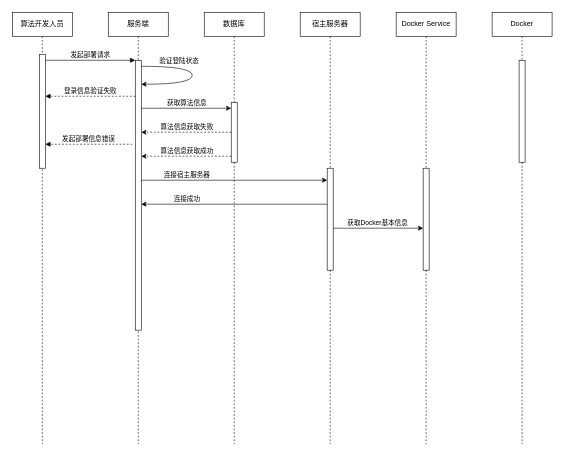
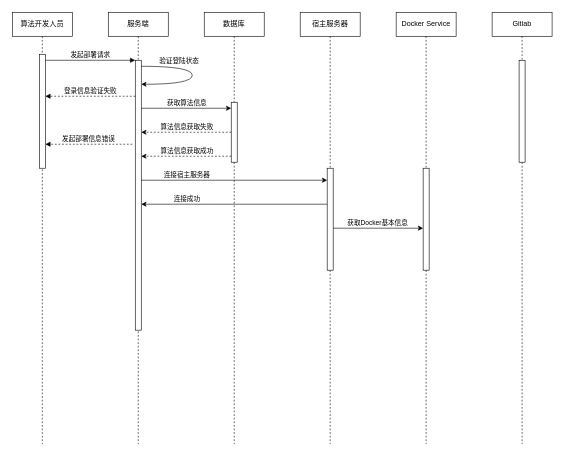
  <mxCell id="0" />
  <mxCell id="1" parent="0" />
  <mxCell id="2" value="算法开发人员" style="shape=umlLifeline;perimeter=lifelinePerimeter;whiteSpace=wrap;html=1;container=0;dropTarget=0;collapsible=0;recursiveResize=0;outlineConnect=0;portConstraint=eastwest;newEdgeStyle={&quot;edgeStyle&quot;:&quot;elbowEdgeStyle&quot;,&quot;elbow&quot;:&quot;vertical&quot;,&quot;curved&quot;:0,&quot;rounded&quot;:0};" parent="1" vertex="1"><mxGeometry x="20" y="20" width="100" height="720" as="geometry" /></mxCell>
  <mxCell id="3" value="" style="html=1;points=[];perimeter=orthogonalPerimeter;outlineConnect=0;targetShapes=umlLifeline;portConstraint=eastwest;newEdgeStyle={&quot;edgeStyle&quot;:&quot;elbowEdgeStyle&quot;,&quot;elbow&quot;:&quot;vertical&quot;,&quot;curved&quot;:0,&quot;rounded&quot;:0};" parent="2" vertex="1"><mxGeometry x="45" y="70" width="10" height="190" as="geometry" /></mxCell>
  <mxCell id="4" value="服务端" style="shape=umlLifeline;perimeter=lifelinePerimeter;whiteSpace=wrap;html=1;container=0;dropTarget=0;collapsible=0;recursiveResize=0;outlineConnect=0;portConstraint=eastwest;newEdgeStyle={&quot;edgeStyle&quot;:&quot;elbowEdgeStyle&quot;,&quot;elbow&quot;:&quot;vertical&quot;,&quot;curved&quot;:0,&quot;rounded&quot;:0};" parent="1" vertex="1"><mxGeometry x="180" y="20" width="100" height="720" as="geometry" /></mxCell>
  <mxCell id="5" value="" style="html=1;points=[];perimeter=orthogonalPerimeter;outlineConnect=0;targetShapes=umlLifeline;portConstraint=eastwest;newEdgeStyle={&quot;edgeStyle&quot;:&quot;elbowEdgeStyle&quot;,&quot;elbow&quot;:&quot;vertical&quot;,&quot;curved&quot;:0,&quot;rounded&quot;:0};" parent="4" vertex="1"><mxGeometry x="45" y="80" width="10" height="450" as="geometry" /></mxCell>
  <mxCell id="6" style="edgeStyle=orthogonalEdgeStyle;rounded=0;orthogonalLoop=1;jettySize=auto;html=1;elbow=vertical;targetPerimeterSpacing=0;curved=1;" edge="1" parent="4" source="5" target="5"><mxGeometry relative="1" as="geometry"><Array as="points"><mxPoint x="140" y="90" /><mxPoint x="140" y="120" /></Array></mxGeometry></mxCell>
  <mxCell id="7" value="验证登陆状态" style="edgeLabel;html=1;align=center;verticalAlign=middle;resizable=0;points=[];" vertex="1" connectable="0" parent="6"><mxGeometry x="-0.382" y="-4" relative="1" as="geometry"><mxPoint y="-14" as="offset" /></mxGeometry></mxCell>
  <mxCell id="8" value="发起部署请求" style="html=1;verticalAlign=bottom;endArrow=block;edgeStyle=elbowEdgeStyle;elbow=vertical;curved=0;rounded=0;" parent="1" source="3" target="5" edge="1"><mxGeometry relative="1" as="geometry"><mxPoint x="175" y="110" as="sourcePoint" /><Array as="points"><mxPoint x="160" y="100" /></Array></mxGeometry></mxCell>
  <mxCell id="9" value="登录信息验证失败" style="html=1;verticalAlign=bottom;endArrow=block;edgeStyle=elbowEdgeStyle;elbow=vertical;curved=0;rounded=0;dashed=1;" parent="1" source="5" target="3" edge="1"><mxGeometry relative="1" as="geometry"><mxPoint x="155" y="140" as="sourcePoint" /><Array as="points"><mxPoint x="180" y="160" /><mxPoint x="190" y="150" /><mxPoint x="190" y="190" /><mxPoint x="170" y="140" /></Array><mxPoint x="80" y="140" as="targetPoint" /></mxGeometry></mxCell>
  <mxCell id="10" value="" style="edgeStyle=elbowEdgeStyle;rounded=0;orthogonalLoop=1;jettySize=auto;html=1;elbow=vertical;curved=0;" edge="1" parent="1" source="5" target="13"><mxGeometry relative="1" as="geometry"><mxPoint x="395" y="185" as="targetPoint" /><Array as="points"><mxPoint x="290" y="180" /><mxPoint x="310" y="170" /><mxPoint x="300" y="160" /><mxPoint x="310" y="260" /><mxPoint x="330" y="160" /><mxPoint x="300" y="120" /><mxPoint x="390" y="150" /></Array></mxGeometry></mxCell>
  <mxCell id="11" value="获取算法信息" style="edgeLabel;html=1;align=center;verticalAlign=middle;resizable=0;points=[];" vertex="1" connectable="0" parent="10"><mxGeometry x="0.135" relative="1" as="geometry"><mxPoint x="-10" y="-10" as="offset" /></mxGeometry></mxCell>
  <mxCell id="12" value="数据库" style="shape=umlLifeline;perimeter=lifelinePerimeter;whiteSpace=wrap;html=1;container=0;dropTarget=0;collapsible=0;recursiveResize=0;outlineConnect=0;portConstraint=eastwest;newEdgeStyle={&quot;edgeStyle&quot;:&quot;elbowEdgeStyle&quot;,&quot;elbow&quot;:&quot;vertical&quot;,&quot;curved&quot;:0,&quot;rounded&quot;:0};" vertex="1" parent="1"><mxGeometry x="340" y="20" width="100" height="720" as="geometry" /></mxCell>
  <mxCell id="13" value="" style="html=1;points=[];perimeter=orthogonalPerimeter;outlineConnect=0;targetShapes=umlLifeline;portConstraint=eastwest;newEdgeStyle={&quot;edgeStyle&quot;:&quot;elbowEdgeStyle&quot;,&quot;elbow&quot;:&quot;vertical&quot;,&quot;curved&quot;:0,&quot;rounded&quot;:0};" vertex="1" parent="12"><mxGeometry x="45" y="150" width="10" height="100" as="geometry" /></mxCell>
  <mxCell id="14" value="Docker Service" style="shape=umlLifeline;perimeter=lifelinePerimeter;whiteSpace=wrap;html=1;container=0;dropTarget=0;collapsible=0;recursiveResize=0;outlineConnect=0;portConstraint=eastwest;newEdgeStyle={&quot;edgeStyle&quot;:&quot;elbowEdgeStyle&quot;,&quot;elbow&quot;:&quot;vertical&quot;,&quot;curved&quot;:0,&quot;rounded&quot;:0};" vertex="1" parent="1"><mxGeometry x="660" y="20" width="100" height="720" as="geometry" /></mxCell>
  <mxCell id="15" value="" style="html=1;points=[];perimeter=orthogonalPerimeter;outlineConnect=0;targetShapes=umlLifeline;portConstraint=eastwest;newEdgeStyle={&quot;edgeStyle&quot;:&quot;elbowEdgeStyle&quot;,&quot;elbow&quot;:&quot;vertical&quot;,&quot;curved&quot;:0,&quot;rounded&quot;:0};" vertex="1" parent="14"><mxGeometry x="45" y="260" width="10" height="170" as="geometry" /></mxCell>
  <mxCell id="16" value="宿主服务器" style="shape=umlLifeline;perimeter=lifelinePerimeter;whiteSpace=wrap;html=1;container=0;dropTarget=0;collapsible=0;recursiveResize=0;outlineConnect=0;portConstraint=eastwest;newEdgeStyle={&quot;edgeStyle&quot;:&quot;elbowEdgeStyle&quot;,&quot;elbow&quot;:&quot;vertical&quot;,&quot;curved&quot;:0,&quot;rounded&quot;:0};" vertex="1" parent="1"><mxGeometry x="500" y="20" width="100" height="720" as="geometry" /></mxCell>
  <mxCell id="17" value="" style="html=1;points=[];perimeter=orthogonalPerimeter;outlineConnect=0;targetShapes=umlLifeline;portConstraint=eastwest;newEdgeStyle={&quot;edgeStyle&quot;:&quot;elbowEdgeStyle&quot;,&quot;elbow&quot;:&quot;vertical&quot;,&quot;curved&quot;:0,&quot;rounded&quot;:0};" vertex="1" parent="16"><mxGeometry x="45" y="260" width="10" height="170" as="geometry" /></mxCell>
- <mxCell id="18" value="Docker" style="shape=umlLifeline;perimeter=lifelinePerimeter;whiteSpace=wrap;html=1;container=0;dropTarget=0;collapsible=0;recursiveResize=0;outlineConnect=0;portConstraint=eastwest;newEdgeStyle={&quot;edgeStyle&quot;:&quot;elbowEdgeStyle&quot;,&quot;elbow&quot;:&quot;vertical&quot;,&quot;curved&quot;:0,&quot;rounded&quot;:0};" vertex="1" parent="1"><mxGeometry x="820" y="20" width="100" height="720" as="geometry" /></mxCell>
+ <mxCell id="18" value="Gitlab" style="shape=umlLifeline;perimeter=lifelinePerimeter;whiteSpace=wrap;html=1;container=0;dropTarget=0;collapsible=0;recursiveResize=0;outlineConnect=0;portConstraint=eastwest;newEdgeStyle={&quot;edgeStyle&quot;:&quot;elbowEdgeStyle&quot;,&quot;elbow&quot;:&quot;vertical&quot;,&quot;curved&quot;:0,&quot;rounded&quot;:0};" vertex="1" parent="1"><mxGeometry x="820" y="20" width="100" height="720" as="geometry" /></mxCell>
  <mxCell id="19" value="" style="html=1;points=[];perimeter=orthogonalPerimeter;outlineConnect=0;targetShapes=umlLifeline;portConstraint=eastwest;newEdgeStyle={&quot;edgeStyle&quot;:&quot;elbowEdgeStyle&quot;,&quot;elbow&quot;:&quot;vertical&quot;,&quot;curved&quot;:0,&quot;rounded&quot;:0};" vertex="1" parent="18"><mxGeometry x="45" y="80" width="10" height="170" as="geometry" /></mxCell>
  <mxCell id="20" value="" style="edgeStyle=elbowEdgeStyle;rounded=0;orthogonalLoop=1;jettySize=auto;html=1;elbow=vertical;curved=0;dashed=1;" edge="1" parent="1" source="13" target="5"><mxGeometry relative="1" as="geometry"><mxPoint x="240" y="220" as="targetPoint" /><Array as="points"><mxPoint x="320" y="220" /><mxPoint x="310" y="200" /></Array></mxGeometry></mxCell>
  <mxCell id="21" value="算法信息获取失败" style="edgeLabel;html=1;align=center;verticalAlign=middle;resizable=0;points=[];" vertex="1" connectable="0" parent="20"><mxGeometry x="0.253" y="3" relative="1" as="geometry"><mxPoint x="19" y="-13" as="offset" /></mxGeometry></mxCell>
  <mxCell id="22" value="发起部署信息错误" style="html=1;verticalAlign=bottom;endArrow=block;edgeStyle=elbowEdgeStyle;elbow=vertical;curved=0;rounded=0;dashed=1;" edge="1" parent="1" target="3"><mxGeometry relative="1" as="geometry"><mxPoint x="220" y="240" as="sourcePoint" /><Array as="points"><mxPoint x="175" y="240" /><mxPoint x="185" y="230" /><mxPoint x="185" y="270" /><mxPoint x="165" y="220" /></Array><mxPoint x="70" y="240" as="targetPoint" /></mxGeometry></mxCell>
  <mxCell id="23" value="" style="edgeStyle=elbowEdgeStyle;rounded=0;orthogonalLoop=1;jettySize=auto;html=1;elbow=vertical;curved=0;dashed=1;" edge="1" parent="1" source="13" target="5"><mxGeometry relative="1" as="geometry"><Array as="points"><mxPoint x="320" y="260" /><mxPoint x="340" y="250" /></Array></mxGeometry></mxCell>
  <mxCell id="24" value="算法信息获取成功" style="edgeLabel;html=1;align=center;verticalAlign=middle;resizable=0;points=[];" vertex="1" connectable="0" parent="23"><mxGeometry x="0.124" relative="1" as="geometry"><mxPoint x="9" y="-10" as="offset" /></mxGeometry></mxCell>
  <mxCell id="25" value="" style="edgeStyle=elbowEdgeStyle;rounded=0;orthogonalLoop=1;jettySize=auto;html=1;elbow=vertical;curved=0;" edge="1" parent="1" source="5" target="17"><mxGeometry relative="1" as="geometry"><Array as="points"><mxPoint x="420" y="300" /></Array></mxGeometry></mxCell>
  <mxCell id="26" value="连接宿主服务器" style="edgeLabel;html=1;align=center;verticalAlign=middle;resizable=0;points=[];" vertex="1" connectable="0" parent="25"><mxGeometry x="-0.399" y="-1" relative="1" as="geometry"><mxPoint x="-18" y="-11" as="offset" /></mxGeometry></mxCell>
  <mxCell id="27" value="" style="edgeStyle=elbowEdgeStyle;rounded=0;orthogonalLoop=1;jettySize=auto;html=1;elbow=vertical;curved=0;" edge="1" parent="1" source="17" target="15"><mxGeometry relative="1" as="geometry"><Array as="points"><mxPoint x="630" y="380" /><mxPoint x="620" y="400" /><mxPoint x="610" y="320" /></Array></mxGeometry></mxCell>
  <mxCell id="28" value="获取Docker基本信息" style="edgeLabel;html=1;align=center;verticalAlign=middle;resizable=0;points=[];" vertex="1" connectable="0" parent="27"><mxGeometry x="0.021" y="1" relative="1" as="geometry"><mxPoint x="-4" y="-9" as="offset" /></mxGeometry></mxCell>
  <mxCell id="29" value="" style="edgeStyle=elbowEdgeStyle;rounded=0;orthogonalLoop=1;jettySize=auto;html=1;elbow=vertical;curved=0;" edge="1" parent="1" source="17" target="5"><mxGeometry relative="1" as="geometry"><Array as="points"><mxPoint x="350" y="340" /></Array></mxGeometry></mxCell>
  <mxCell id="30" value="连接成功" style="edgeLabel;html=1;align=center;verticalAlign=middle;resizable=0;points=[];" vertex="1" connectable="0" parent="29"><mxGeometry x="0.373" y="-1" relative="1" as="geometry"><mxPoint x="-22" y="-9" as="offset" /></mxGeometry></mxCell>
